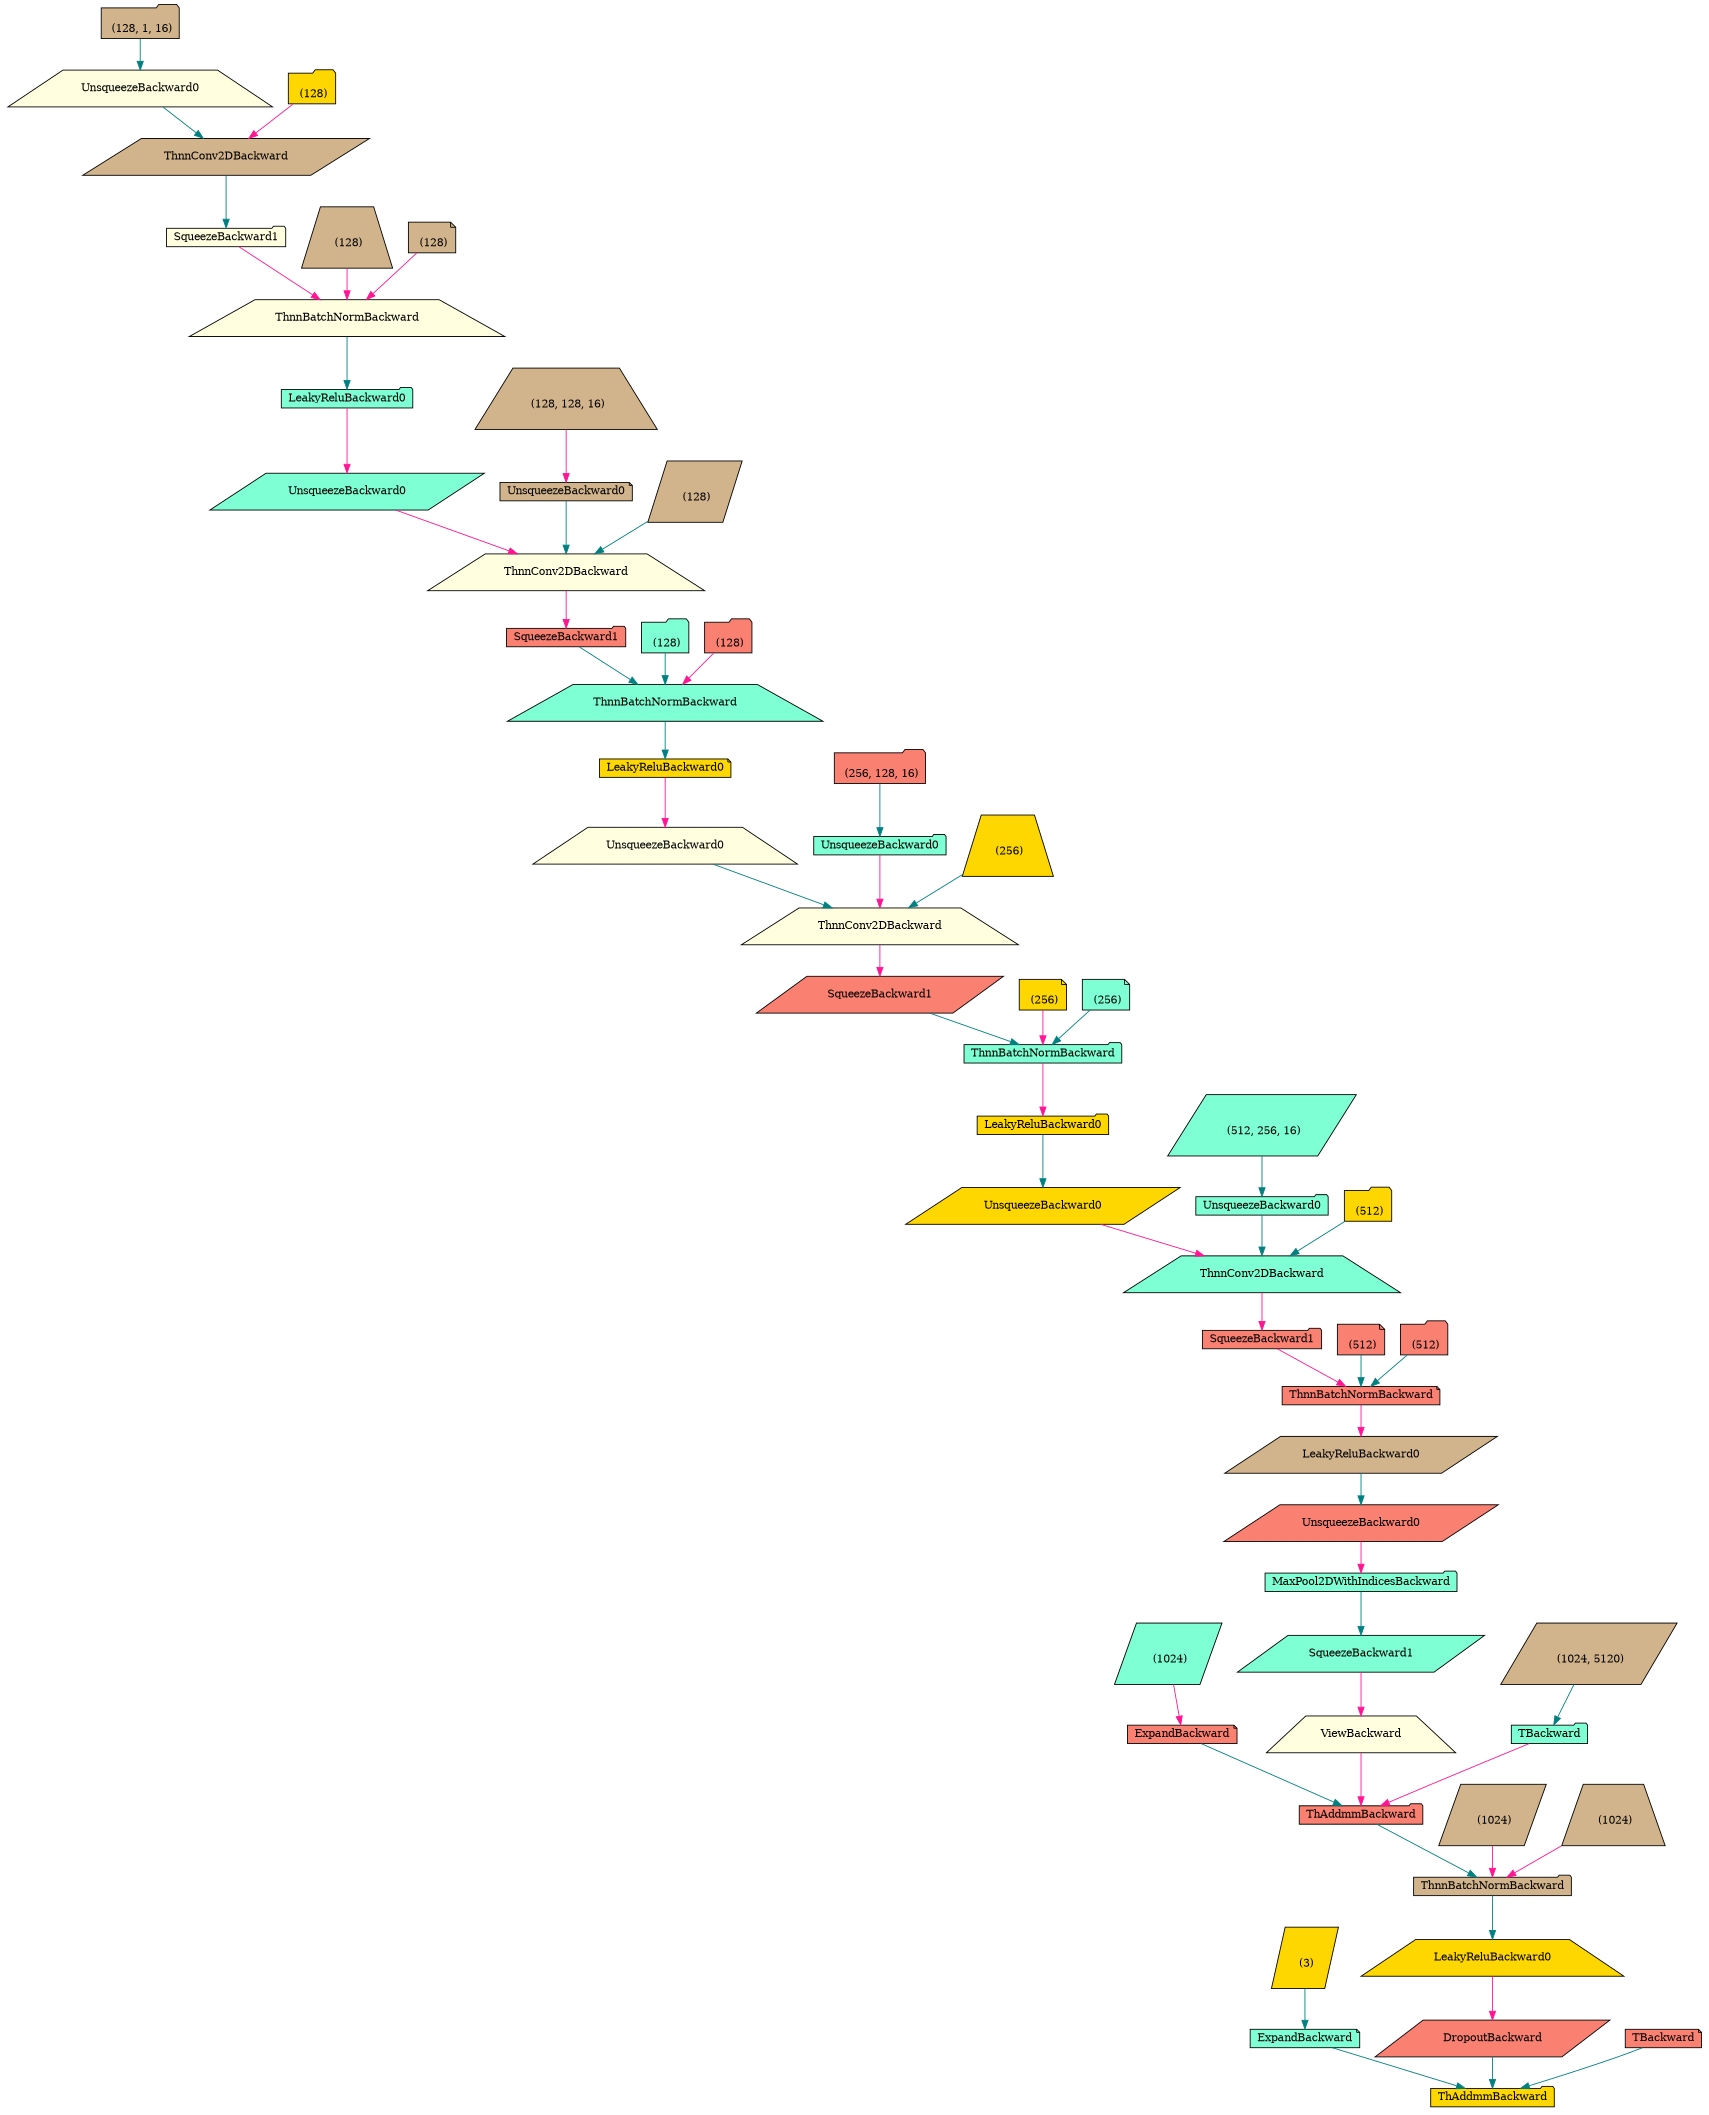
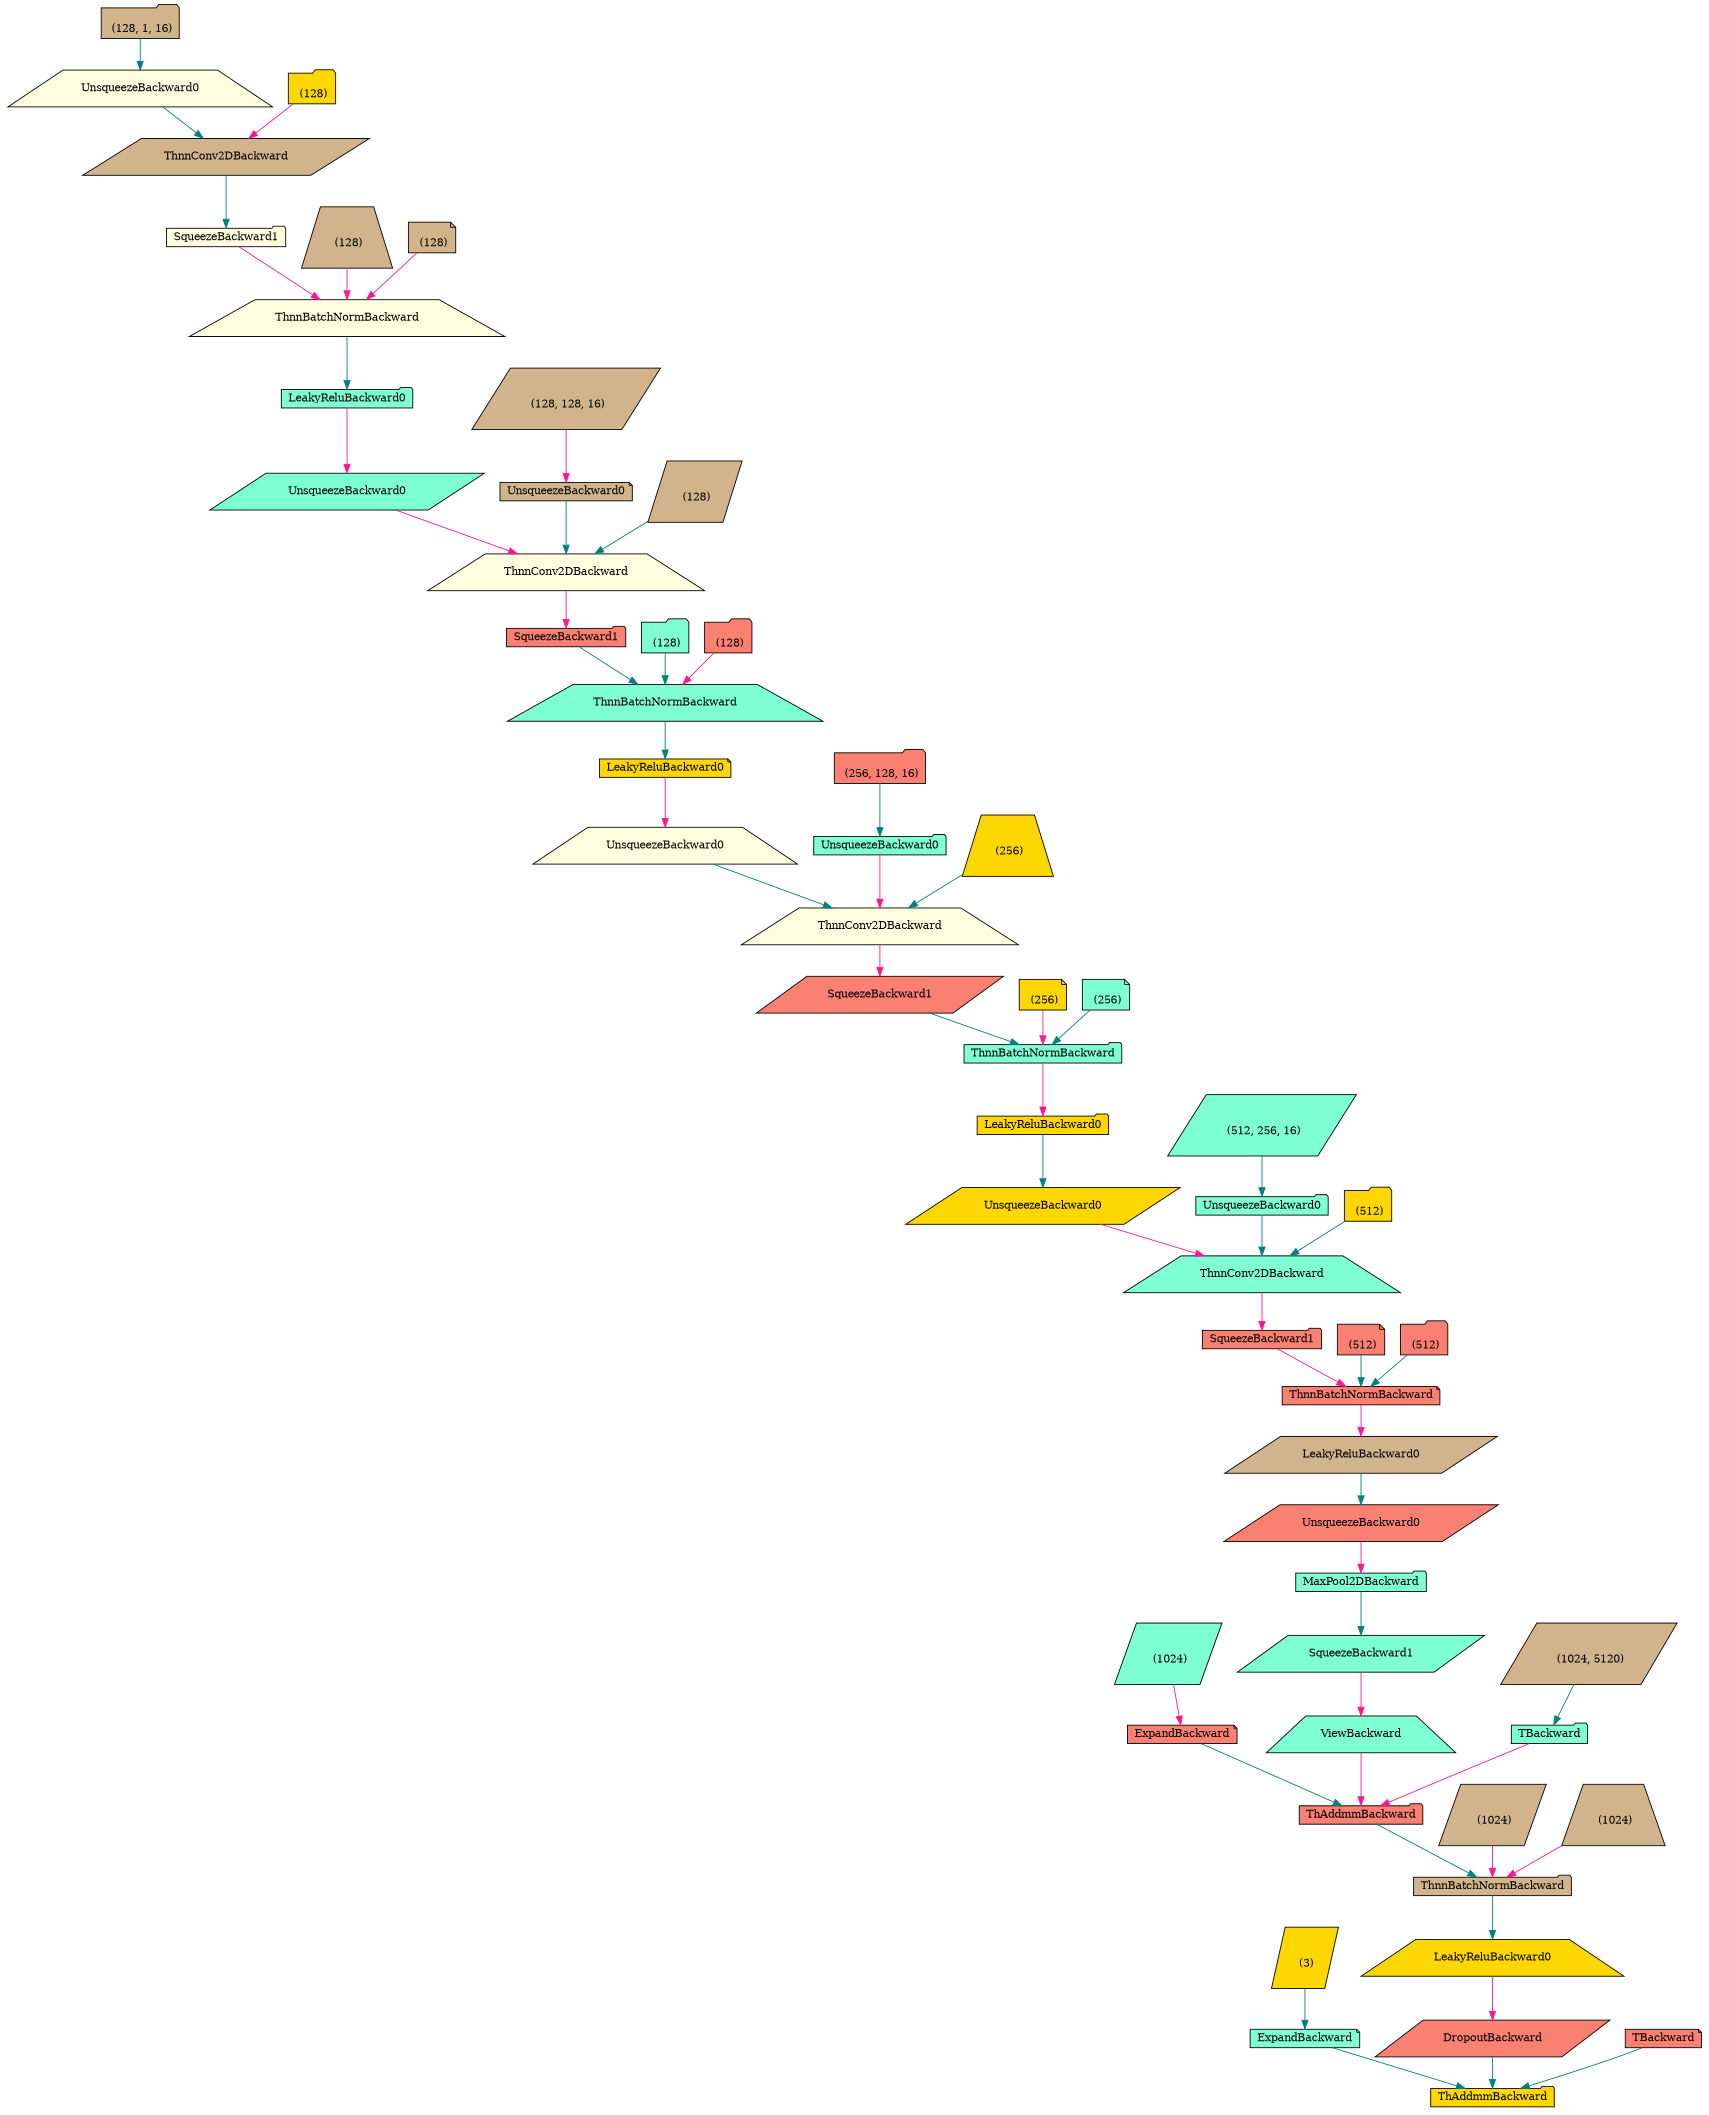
  digraph {
    node [align=left fillcolor=aquamarine fontsize=12 ranksep=0.1 shape=folder style=filled]
    edge [color=teal]
    n1 [fillcolor=gold height=0.2 label=ThAddmmBackward]
    n2 [height=0.2 label=ExpandBackward shape=note]
    n3 [fillcolor=gold height=0.2 label="\n (3)" shape=parallelogram]
    n4 [fillcolor=salmon height=0.2 label=DropoutBackward shape=parallelogram]
    n5 [fillcolor=gold height=0.2 label=LeakyReluBackward0 shape=trapezium]
    n6 [fillcolor=tan height=0.2 label=ThnnBatchNormBackward]
    n7 [fillcolor=salmon height=0.2 label=ThAddmmBackward]
    n8 [fillcolor=salmon height=0.2 label=ExpandBackward shape=note]
    n9 [height=0.2 label="\n (1024)" shape=parallelogram]
-   n10 [fillcolor=lightyellow height=0.2 label=ViewBackward shape=trapezium]
+   n10 [height=0.2 label=ViewBackward shape=trapezium]
    n11 [height=0.2 label=SqueezeBackward1 shape=parallelogram]
-   n12 [height=0.2 label=MaxPool2DWithIndicesBackward]
+   n12 [height=0.2 label=MaxPool2DBackward]
    n13 [fillcolor=salmon height=0.2 label=UnsqueezeBackward0 shape=parallelogram]
    n14 [fillcolor=tan height=0.2 label=LeakyReluBackward0 shape=parallelogram]
    n15 [fillcolor=salmon height=0.2 label=ThnnBatchNormBackward shape=note]
    n16 [fillcolor=salmon height=0.2 label=SqueezeBackward1]
    n17 [height=0.2 label=ThnnConv2DBackward shape=trapezium]
    n18 [fillcolor=gold height=0.2 label=UnsqueezeBackward0 shape=parallelogram]
    n19 [fillcolor=gold height=0.2 label=LeakyReluBackward0]
    n20 [height=0.2 label=ThnnBatchNormBackward]
    n21 [fillcolor=salmon height=0.2 label=SqueezeBackward1 shape=parallelogram]
    n22 [fillcolor=lightyellow height=0.2 label=ThnnConv2DBackward shape=trapezium]
    n23 [fillcolor=lightyellow height=0.2 label=UnsqueezeBackward0 shape=trapezium]
    n24 [fillcolor=gold height=0.2 label=LeakyReluBackward0 shape=note]
    n25 [height=0.2 label=ThnnBatchNormBackward shape=trapezium]
    n26 [fillcolor=salmon height=0.2 label=SqueezeBackward1]
    n27 [fillcolor=lightyellow height=0.2 label=ThnnConv2DBackward shape=trapezium]
    n28 [height=0.2 label=UnsqueezeBackward0 shape=parallelogram]
    n29 [height=0.2 label=LeakyReluBackward0]
    n30 [fillcolor=lightyellow height=0.2 label=ThnnBatchNormBackward shape=trapezium]
    n31 [fillcolor=lightyellow height=0.2 label=SqueezeBackward1]
    n32 [fillcolor=tan height=0.2 label=ThnnConv2DBackward shape=parallelogram]
    n33 [fillcolor=lightyellow height=0.2 label=UnsqueezeBackward0 shape=trapezium]
    n34 [fillcolor=tan height=0.2 label="\n (128, 1, 16)"]
    n35 [fillcolor=gold height=0.2 label="\n (128)"]
    n36 [fillcolor=tan height=0.2 label="\n (128)" shape=trapezium]
    n37 [fillcolor=tan height=0.2 label="\n (128)" shape=note]
    n38 [fillcolor=tan height=0.2 label=UnsqueezeBackward0 shape=note]
-   n39 [fillcolor=tan height=0.2 label="\n (128, 128, 16)" shape=trapezium]
+   n39 [fillcolor=tan height=0.2 label="\n (128, 128, 16)" shape=parallelogram]
    n40 [fillcolor=tan height=0.2 label="\n (128)" shape=parallelogram]
    n41 [height=0.2 label="\n (128)"]
    n42 [fillcolor=salmon height=0.2 label="\n (128)"]
    n43 [height=0.2 label=UnsqueezeBackward0]
    n44 [fillcolor=salmon height=0.2 label="\n (256, 128, 16)"]
    n45 [fillcolor=gold height=0.2 label="\n (256)" shape=trapezium]
    n46 [fillcolor=gold height=0.2 label="\n (256)" shape=note]
    n47 [height=0.2 label="\n (256)" shape=note]
    n48 [height=0.2 label=UnsqueezeBackward0]
    n49 [height=0.2 label="\n (512, 256, 16)" shape=parallelogram]
    n50 [fillcolor=gold height=0.2 label="\n (512)"]
    n51 [fillcolor=salmon height=0.2 label="\n (512)" shape=note]
    n52 [fillcolor=salmon height=0.2 label="\n (512)"]
    n53 [height=0.2 label=TBackward]
    n54 [fillcolor=tan height=0.2 label="\n (1024, 5120)" shape=parallelogram]
    n55 [fillcolor=tan height=0.2 label="\n (1024)" shape=parallelogram]
    n56 [fillcolor=tan height=0.2 label="\n (1024)" shape=trapezium]
    n57 [fillcolor=salmon height=0.2 label=TBackward shape=note]
    n2 -> n1
    n3 -> n2
    n4 -> n1
    n5 -> n4 [color=deeppink]
    n6 -> n5
    n7 -> n6
    n8 -> n7
    n9 -> n8 [color=deeppink]
    n10 -> n7 [color=deeppink]
    n11 -> n10 [color=deeppink]
    n12 -> n11
    n13 -> n12 [color=deeppink]
    n14 -> n13
    n15 -> n14 [color=deeppink]
    n16 -> n15 [color=deeppink]
    n17 -> n16 [color=deeppink]
    n18 -> n17 [color=deeppink]
    n19 -> n18
    n20 -> n19 [color=deeppink]
    n21 -> n20
    n22 -> n21 [color=deeppink]
    n23 -> n22
    n24 -> n23 [color=deeppink]
    n25 -> n24
    n26 -> n25
    n27 -> n26 [color=deeppink]
    n28 -> n27 [color=deeppink]
    n29 -> n28 [color=deeppink]
    n30 -> n29
    n31 -> n30 [color=deeppink]
    n32 -> n31
    n33 -> n32
    n34 -> n33
    n35 -> n32 [color=deeppink]
    n36 -> n30 [color=deeppink]
    n37 -> n30 [color=deeppink]
    n38 -> n27
    n39 -> n38 [color=deeppink]
    n40 -> n27
    n41 -> n25
    n42 -> n25 [color=deeppink]
    n43 -> n22 [color=deeppink]
    n44 -> n43
    n45 -> n22
    n46 -> n20 [color=deeppink]
    n47 -> n20
    n48 -> n17
    n49 -> n48
    n50 -> n17
    n51 -> n15
    n52 -> n15
    n53 -> n7 [color=deeppink]
    n54 -> n53
    n55 -> n6 [color=deeppink]
    n56 -> n6 [color=deeppink]
    n57 -> n1
  }
